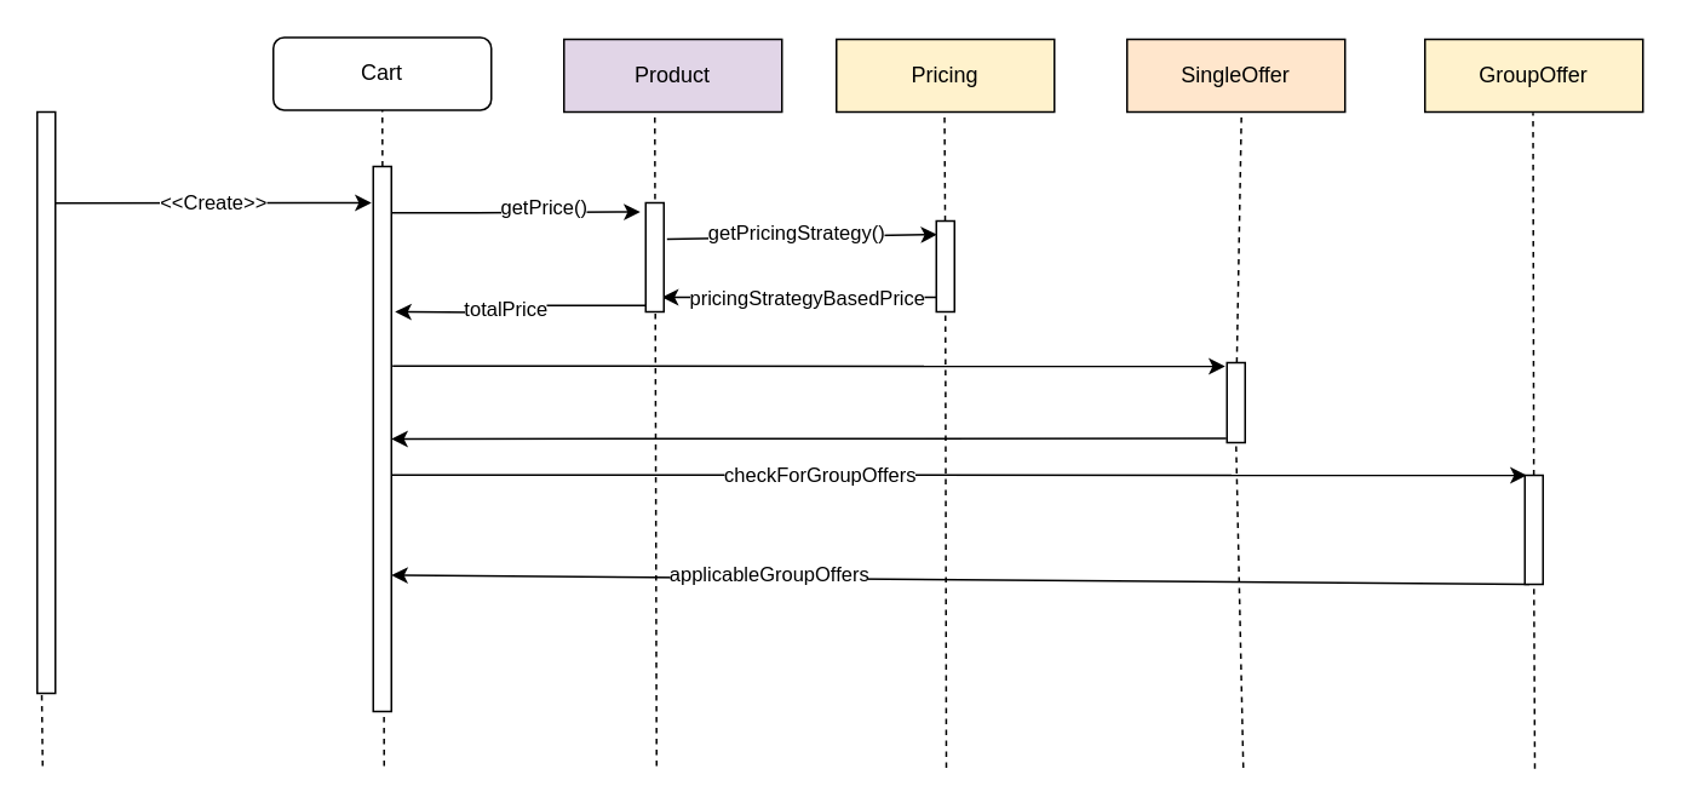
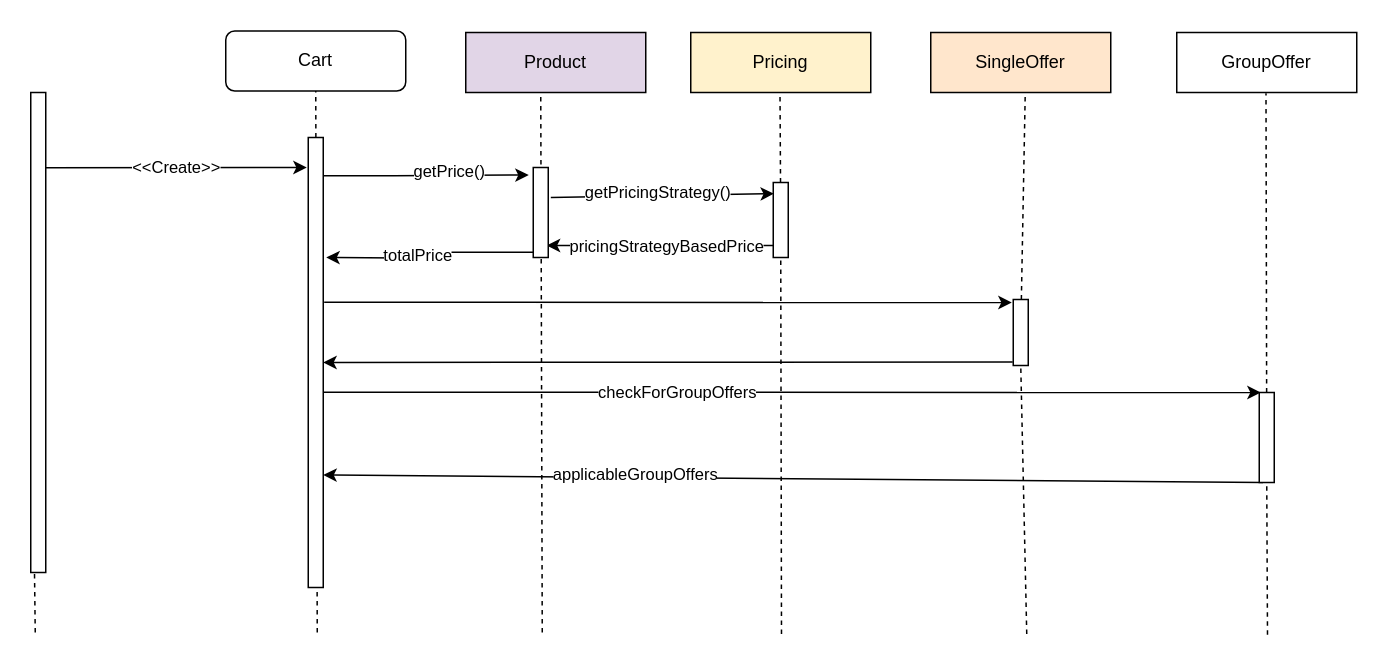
  <mxCell id="0" />
  <mxCell id="1" parent="0" />
  <mxCell id="2" value="" style="endArrow=none;dashed=1;html=1;entryX=0.5;entryY=1;entryDx=0;entryDy=0;" parent="1" edge="1"><mxGeometry width="50" height="50" relative="1" as="geometry"><mxPoint x="361" y="421" as="sourcePoint" /><mxPoint x="360" y="60" as="targetPoint" /></mxGeometry></mxCell>
  <mxCell id="3" value="" style="endArrow=none;dashed=1;html=1;entryX=0.5;entryY=1;entryDx=0;entryDy=0;" parent="1" target="7" edge="1"><mxGeometry width="50" height="50" relative="1" as="geometry"><mxPoint x="211" y="421" as="sourcePoint" /><mxPoint x="210.5" y="141" as="targetPoint" /></mxGeometry></mxCell>
  <mxCell id="4" value="" style="rounded=0;whiteSpace=wrap;html=1;" parent="1" vertex="1"><mxGeometry x="20" y="61" width="10" height="320" as="geometry" /></mxCell>
  <mxCell id="5" value="" style="rounded=0;whiteSpace=wrap;html=1;" parent="1" vertex="1"><mxGeometry x="205" y="91" width="10" height="300" as="geometry" /></mxCell>
  <mxCell id="6" value="Product" style="rounded=0;whiteSpace=wrap;html=1;fillColor=#e1d5e7;" parent="1" vertex="1"><mxGeometry x="310" y="21" width="120" height="40" as="geometry" /></mxCell>
  <mxCell id="7" value="Cart" style="whiteSpace=wrap;html=1;rounded=1;" parent="1" vertex="1"><mxGeometry x="150" y="20" width="120" height="40" as="geometry" /></mxCell>
  <mxCell id="8" value="" style="endArrow=none;dashed=1;html=1;entryX=0.25;entryY=1;entryDx=0;entryDy=0;" parent="1" target="4" edge="1"><mxGeometry width="50" height="50" relative="1" as="geometry"><mxPoint x="23" y="421" as="sourcePoint" /><mxPoint x="430" y="211" as="targetPoint" /></mxGeometry></mxCell>
  <mxCell id="9" value="Pricing" style="rounded=0;whiteSpace=wrap;html=1;fillColor=#fff2cc;" parent="1" vertex="1"><mxGeometry x="460" y="21" width="120" height="40" as="geometry" /></mxCell>
  <mxCell id="10" value="" style="endArrow=none;dashed=1;html=1;entryX=0.5;entryY=1;entryDx=0;entryDy=0;" parent="1" source="18" edge="1"><mxGeometry width="50" height="50" relative="1" as="geometry"><mxPoint x="520.5" y="422" as="sourcePoint" /><mxPoint x="519.5" y="61" as="targetPoint" /></mxGeometry></mxCell>
  <mxCell id="11" value="" style="endArrow=none;dashed=1;html=1;entryX=0.5;entryY=1;entryDx=0;entryDy=0;" parent="1" edge="1" source="33"><mxGeometry width="50" height="50" relative="1" as="geometry"><mxPoint x="684" y="422" as="sourcePoint" /><mxPoint x="683" y="61" as="targetPoint" /></mxGeometry></mxCell>
  <mxCell id="12" value="" style="endArrow=none;dashed=1;html=1;entryX=0.5;entryY=1;entryDx=0;entryDy=0;" parent="1" edge="1" source="29"><mxGeometry width="50" height="50" relative="1" as="geometry"><mxPoint x="844.5" y="422.5" as="sourcePoint" /><mxPoint x="843.5" y="61.5" as="targetPoint" /></mxGeometry></mxCell>
  <mxCell id="13" style="edgeStyle=orthogonalEdgeStyle;rounded=0;orthogonalLoop=1;jettySize=auto;html=1;exitX=1.036;exitY=0.085;exitDx=0;exitDy=0;exitPerimeter=0;" parent="1" source="5" edge="1"><mxGeometry relative="1" as="geometry"><mxPoint x="352" y="116" as="targetPoint" /><mxPoint x="217" y="110" as="sourcePoint" /><Array as="points"><mxPoint x="262" y="117" /></Array></mxGeometry></mxCell>
  <mxCell id="14" value="getPrice()" style="edgeLabel;html=1;align=center;verticalAlign=middle;resizable=0;points=[];" parent="13" vertex="1" connectable="0"><mxGeometry x="0.22" y="3" relative="1" as="geometry"><mxPoint as="offset" /></mxGeometry></mxCell>
  <mxCell id="15" value="" style="endArrow=none;dashed=1;html=1;entryX=0.5;entryY=1;entryDx=0;entryDy=0;" parent="1" target="18" edge="1"><mxGeometry width="50" height="50" relative="1" as="geometry"><mxPoint x="520.5" y="422" as="sourcePoint" /><mxPoint x="519.5" y="61" as="targetPoint" /></mxGeometry></mxCell>
  <mxCell id="16" style="edgeStyle=orthogonalEdgeStyle;rounded=0;orthogonalLoop=1;jettySize=auto;html=1;exitX=-0.013;exitY=0.855;exitDx=0;exitDy=0;exitPerimeter=0;" parent="1" edge="1" source="18"><mxGeometry relative="1" as="geometry"><mxPoint x="364" y="163" as="targetPoint" /><mxPoint x="513" y="225" as="sourcePoint" /><Array as="points"><mxPoint x="364" y="164" /></Array></mxGeometry></mxCell>
  <mxCell id="17" value="pricingStrategyBasedPrice" style="edgeLabel;html=1;align=center;verticalAlign=middle;resizable=0;points=[];" parent="16" vertex="1" connectable="0"><mxGeometry x="0.139" y="-1" relative="1" as="geometry"><mxPoint x="14.73" y="1.28" as="offset" /></mxGeometry></mxCell>
  <mxCell id="18" value="" style="rounded=0;whiteSpace=wrap;html=1;" parent="1" vertex="1"><mxGeometry x="515" y="121" width="10" height="50" as="geometry" /></mxCell>
  <mxCell id="19" style="edgeStyle=orthogonalEdgeStyle;rounded=0;orthogonalLoop=1;jettySize=auto;html=1;exitX=0.5;exitY=0.941;exitDx=0;exitDy=0;exitPerimeter=0;" parent="1" source="21" edge="1"><mxGeometry relative="1" as="geometry"><mxPoint x="217" y="171" as="targetPoint" /><mxPoint x="350" y="271" as="sourcePoint" /><Array as="points" /></mxGeometry></mxCell>
  <mxCell id="20" value="totalPrice" style="edgeLabel;html=1;align=center;verticalAlign=middle;resizable=0;points=[];" parent="19" vertex="1" connectable="0"><mxGeometry x="0.179" y="-2" relative="1" as="geometry"><mxPoint as="offset" /></mxGeometry></mxCell>
  <mxCell id="21" value="" style="rounded=0;whiteSpace=wrap;html=1;" parent="1" vertex="1"><mxGeometry x="355" y="111" width="10" height="60" as="geometry" /></mxCell>
  <mxCell id="22" value="&lt;span&gt;SingleOffer&lt;br&gt;&lt;/span&gt;" style="rounded=0;whiteSpace=wrap;html=1;fillColor=#ffe6cc;" parent="1" vertex="1"><mxGeometry x="620" y="21" width="120" height="40" as="geometry" /></mxCell>
  <mxCell id="23" value="&amp;lt;&amp;lt;Create&amp;gt;&amp;gt;" style="endArrow=classic;html=1;entryX=-0.1;entryY=0.297;entryDx=0;entryDy=0;entryPerimeter=0;" parent="1" edge="1"><mxGeometry width="50" height="50" relative="1" as="geometry"><mxPoint x="30" y="111.15" as="sourcePoint" /><mxPoint x="204" y="111.002" as="targetPoint" /></mxGeometry></mxCell>
  <mxCell id="24" value="" style="endArrow=classic;html=1;exitX=1.17;exitY=0.333;exitDx=0;exitDy=0;exitPerimeter=0;entryX=0.051;entryY=0.149;entryDx=0;entryDy=0;entryPerimeter=0;" parent="1" edge="1" target="18" source="21"><mxGeometry width="50" height="50" relative="1" as="geometry"><mxPoint x="365" y="141" as="sourcePoint" /><mxPoint x="511" y="142" as="targetPoint" /></mxGeometry></mxCell>
  <mxCell id="25" value="getPricingStrategy()" style="edgeLabel;html=1;align=center;verticalAlign=middle;resizable=0;points=[];" parent="24" vertex="1" connectable="0"><mxGeometry x="-0.408" y="3" relative="1" as="geometry"><mxPoint x="26.98" as="offset" /></mxGeometry></mxCell>
- <mxCell id="26" value="GroupOffer" style="rounded=0;whiteSpace=wrap;html=1;fillColor=#fff2cc;" vertex="1" parent="1"><mxGeometry x="784" y="21" width="120" height="40" as="geometry" /></mxCell>
+ <mxCell id="26" value="GroupOffer" style="rounded=0;whiteSpace=wrap;html=1;" vertex="1" parent="1"><mxGeometry x="784" y="21" width="120" height="40" as="geometry" /></mxCell>
  <mxCell id="27" style="rounded=0;orthogonalLoop=1;jettySize=auto;html=1;exitX=0.25;exitY=1;exitDx=0;exitDy=0;entryX=1;entryY=0.75;entryDx=0;entryDy=0;" edge="1" parent="1" source="29" target="5"><mxGeometry relative="1" as="geometry" /></mxCell>
  <mxCell id="28" value="applicableGroupOffers" style="edgeLabel;html=1;align=center;verticalAlign=middle;resizable=0;points=[];" vertex="1" connectable="0" parent="27"><mxGeometry x="0.338" y="-2" relative="1" as="geometry"><mxPoint as="offset" /></mxGeometry></mxCell>
  <mxCell id="29" value="" style="rounded=0;whiteSpace=wrap;html=1;" vertex="1" parent="1"><mxGeometry x="839" y="261" width="10" height="60" as="geometry" /></mxCell>
  <mxCell id="30" value="" style="endArrow=none;dashed=1;html=1;entryX=0.5;entryY=1;entryDx=0;entryDy=0;" edge="1" parent="1" target="29"><mxGeometry width="50" height="50" relative="1" as="geometry"><mxPoint x="844.5" y="422.5" as="sourcePoint" /><mxPoint x="843.5" y="61.5" as="targetPoint" /></mxGeometry></mxCell>
  <mxCell id="31" value="" style="endArrow=classic;html=1;exitX=1.049;exitY=0.566;exitDx=0;exitDy=0;exitPerimeter=0;entryX=0.1;entryY=0;entryDx=0;entryDy=0;entryPerimeter=0;" edge="1" parent="1" source="5" target="29"><mxGeometry width="50" height="50" relative="1" as="geometry"><mxPoint x="220" y="321" as="sourcePoint" /><mxPoint x="830" y="261" as="targetPoint" /></mxGeometry></mxCell>
  <mxCell id="32" value="checkForGroupOffers" style="edgeLabel;html=1;align=center;verticalAlign=middle;resizable=0;points=[];" vertex="1" connectable="0" parent="31"><mxGeometry x="-0.414" y="2" relative="1" as="geometry"><mxPoint x="51.51" y="2.14" as="offset" /></mxGeometry></mxCell>
  <mxCell id="33" value="" style="rounded=0;whiteSpace=wrap;html=1;" vertex="1" parent="1"><mxGeometry x="675" y="199" width="10" height="44" as="geometry" /></mxCell>
  <mxCell id="34" value="" style="endArrow=none;dashed=1;html=1;entryX=0.5;entryY=1;entryDx=0;entryDy=0;" edge="1" parent="1" target="33"><mxGeometry width="50" height="50" relative="1" as="geometry"><mxPoint x="684" y="422" as="sourcePoint" /><mxPoint x="683" y="61" as="targetPoint" /></mxGeometry></mxCell>
  <mxCell id="35" value="" style="endArrow=classic;html=1;exitX=1.063;exitY=0.366;exitDx=0;exitDy=0;exitPerimeter=0;" edge="1" parent="1" source="5"><mxGeometry width="50" height="50" relative="1" as="geometry"><mxPoint x="234" y="251" as="sourcePoint" /><mxPoint x="674" y="201" as="targetPoint" /></mxGeometry></mxCell>
  <mxCell id="36" value="" style="endArrow=classic;html=1;exitX=-0.036;exitY=0.947;exitDx=0;exitDy=0;exitPerimeter=0;entryX=1;entryY=0.5;entryDx=0;entryDy=0;" edge="1" parent="1" source="33" target="5"><mxGeometry width="50" height="50" relative="1" as="geometry"><mxPoint x="675" y="239.3" as="sourcePoint" /><mxPoint x="218.66" y="242.7" as="targetPoint" /></mxGeometry></mxCell>
  <mxCell id="37" value="&lt;span style=&quot;color: rgba(0 , 0 , 0 , 0) ; font-family: monospace ; font-size: 0px ; background-color: rgb(248 , 249 , 250)&quot;&gt;%3CmxGraphModel%3E%3Croot%3E%3CmxCell%20id%3D%220%22%2F%3E%3CmxCell%20id%3D%221%22%20parent%3D%220%22%2F%3E%3CmxCell%20id%3D%222%22%20value%3D%22%22%20style%3D%22endArrow%3Dclassic%3Bhtml%3D1%3BexitX%3D1.266%3BexitY%3D0.378%3BexitDx%3D0%3BexitDy%3D0%3BexitPerimeter%3D0%3B%22%20edge%3D%221%22%20parent%3D%221%22%3E%3CmxGeometry%20width%3D%2250%22%20height%3D%2250%22%20relative%3D%221%22%20as%3D%22geometry%22%3E%3CmxPoint%20x%3D%22293.66%22%20y%3D%22303.4%22%20as%3D%22sourcePoint%22%2F%3E%3CmxPoint%20x%3D%22750.0%22%20y%3D%22300%22%20as%3D%22targetPoint%22%2F%3E%3C%2FmxGeometry%3E%3C%2FmxCell%3E%3C%2Froot%3E%3C%2FmxGraphModel%3E&lt;/span&gt;&lt;span style=&quot;color: rgba(0 , 0 , 0 , 0) ; font-family: monospace ; font-size: 0px ; background-color: rgb(248 , 249 , 250)&quot;&gt;%3CmxGraphModel%3E%3Croot%3E%3CmxCell%20id%3D%220%22%2F%3E%3CmxCell%20id%3D%221%22%20parent%3D%220%22%2F%3E%3CmxCell%20id%3D%222%22%20value%3D%22%22%20style%3D%22endArrow%3Dclassic%3Bhtml%3D1%3BexitX%3D1.266%3BexitY%3D0.378%3BexitDx%3D0%3BexitDy%3D0%3BexitPerimeter%3D0%3B%22%20edge%3D%221%22%20parent%3D%221%22%3E%3CmxGeometry%20width%3D%2250%22%20height%3D%2250%22%20relative%3D%221%22%20as%3D%22geometry%22%3E%3CmxPoint%20x%3D%22293.66%22%20y%3D%22303.4%22%20as%3D%22sourcePoint%22%2F%3E%3CmxPoint%20x%3D%22750.0%22%20y%3D%22300%22%20as%3D%22targetPoint%22%2F%3E%3C%2FmxGeometry%3E%3C%2FmxCell%3E%3C%2Froot%3E%3C%2FmxGraphModel%3E&lt;/span&gt;" style="edgeLabel;html=1;align=center;verticalAlign=middle;resizable=0;points=[];" vertex="1" connectable="0" parent="36"><mxGeometry x="0.103" y="-4" relative="1" as="geometry"><mxPoint as="offset" /></mxGeometry></mxCell>
